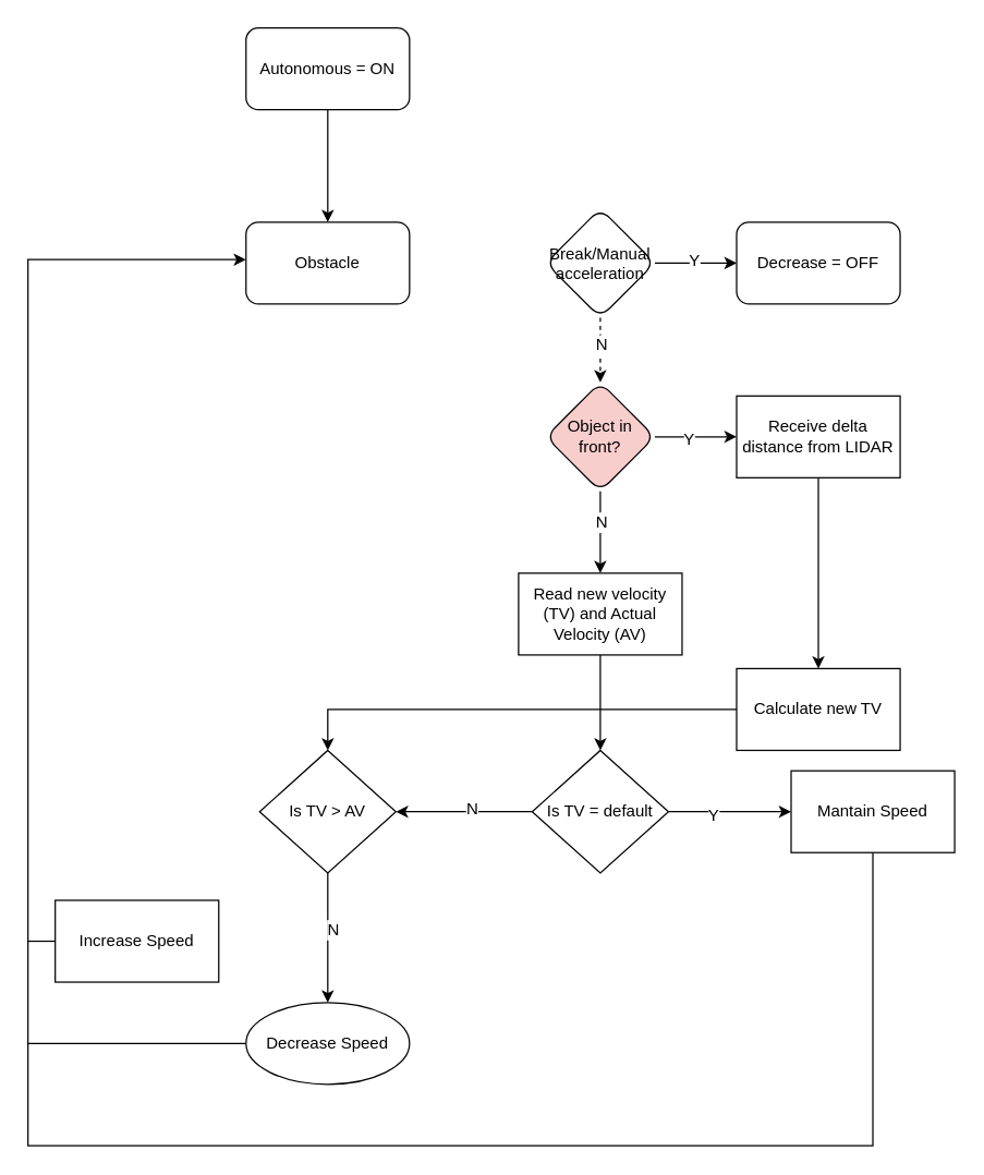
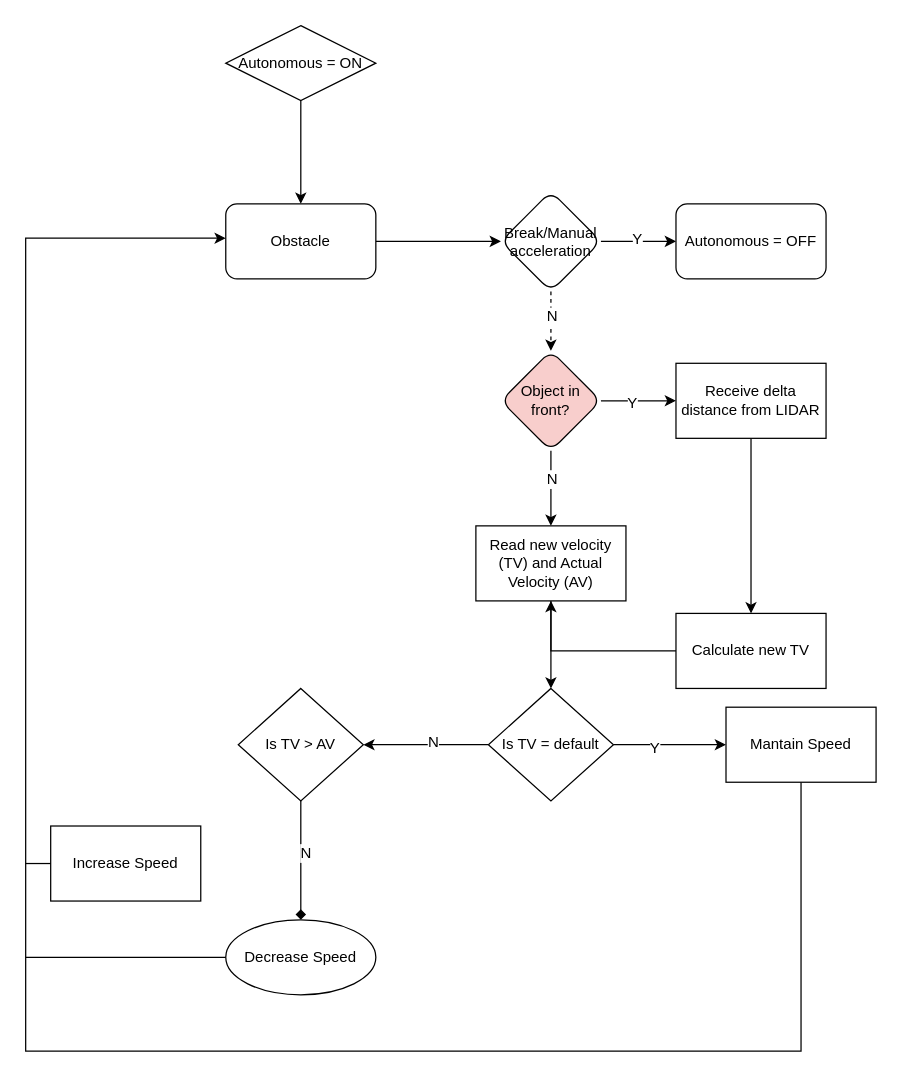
  <mxCell id="0" />
  <mxCell id="1" parent="0" />
  <mxCell id="2" value="" style="edgeStyle=orthogonalEdgeStyle;rounded=0;orthogonalLoop=1;jettySize=auto;html=1;fontFamily=Helvetica;fontSize=12;fontColor=default;" parent="1" source="3" target="5" edge="1"><mxGeometry relative="1" as="geometry" /></mxCell>
- <mxCell id="3" value="Autonomous = ON" style="rounded=1;whiteSpace=wrap;html=1;shadow=0;glass=0;strokeColor=default;strokeWidth=1;align=center;verticalAlign=middle;fontFamily=Helvetica;fontSize=12;fontColor=default;fillColor=default;" parent="1" vertex="1"><mxGeometry x="180" y="20" width="120" height="60" as="geometry" /></mxCell>
+ <mxCell id="3" value="Autonomous = ON" style="rhombus;whiteSpace=wrap;html=1;shadow=0;glass=0;strokeColor=default;strokeWidth=1;align=center;verticalAlign=middle;fontFamily=Helvetica;fontSize=12;fontColor=default;fillColor=default;" parent="1" vertex="1"><mxGeometry x="180" y="20" width="120" height="60" as="geometry" /></mxCell>
+ <mxCell id="4" value="" style="edgeStyle=orthogonalEdgeStyle;rounded=0;orthogonalLoop=1;jettySize=auto;html=1;fontFamily=Helvetica;fontSize=12;fontColor=default;" parent="1" source="5" target="10" edge="1"><mxGeometry relative="1" as="geometry" /></mxCell>
  <mxCell id="5" value="Obstacle" style="whiteSpace=wrap;html=1;rounded=1;shadow=0;glass=0;strokeWidth=1;" parent="1" vertex="1"><mxGeometry x="180" y="162.5" width="120" height="60" as="geometry" /></mxCell>
  <mxCell id="6" value="" style="edgeStyle=orthogonalEdgeStyle;rounded=0;orthogonalLoop=1;jettySize=auto;html=1;fontFamily=Helvetica;fontSize=12;fontColor=default;" parent="1" source="10" target="11" edge="1"><mxGeometry relative="1" as="geometry" /></mxCell>
  <mxCell id="7" value="Y" style="edgeLabel;html=1;align=center;verticalAlign=middle;resizable=0;points=[];rounded=1;shadow=0;glass=0;strokeColor=default;strokeWidth=1;fontFamily=Helvetica;fontSize=12;fontColor=default;fillColor=default;" parent="6" vertex="1" connectable="0"><mxGeometry x="-0.051" y="-4" relative="1" as="geometry"><mxPoint y="-6" as="offset" /></mxGeometry></mxCell>
  <mxCell id="8" value="" style="edgeStyle=orthogonalEdgeStyle;rounded=0;orthogonalLoop=1;jettySize=auto;html=1;fontFamily=Helvetica;fontSize=12;fontColor=default;dashed=1;" parent="1" source="10" target="16" edge="1"><mxGeometry relative="1" as="geometry" /></mxCell>
  <mxCell id="9" value="N" style="edgeLabel;html=1;align=center;verticalAlign=middle;resizable=0;points=[];rounded=1;shadow=0;glass=0;strokeColor=default;strokeWidth=1;fontFamily=Helvetica;fontSize=12;fontColor=default;fillColor=default;" parent="8" vertex="1" connectable="0"><mxGeometry x="-0.16" relative="1" as="geometry"><mxPoint as="offset" /></mxGeometry></mxCell>
  <mxCell id="10" value="Break/Manual acceleration" style="rhombus;whiteSpace=wrap;html=1;rounded=1;shadow=0;glass=0;strokeWidth=1;" parent="1" vertex="1"><mxGeometry x="400" y="152.5" width="80" height="80" as="geometry" /></mxCell>
- <mxCell id="11" value="Decrease = OFF" style="whiteSpace=wrap;html=1;rounded=1;shadow=0;glass=0;strokeWidth=1;" parent="1" vertex="1"><mxGeometry x="540" y="162.5" width="120" height="60" as="geometry" /></mxCell>
+ <mxCell id="11" value="Autonomous = OFF" style="whiteSpace=wrap;html=1;rounded=1;shadow=0;glass=0;strokeWidth=1;" parent="1" vertex="1"><mxGeometry x="540" y="162.5" width="120" height="60" as="geometry" /></mxCell>
  <mxCell id="12" value="" style="edgeStyle=orthogonalEdgeStyle;rounded=0;orthogonalLoop=1;jettySize=auto;html=1;fontFamily=Helvetica;fontSize=12;fontColor=default;" parent="1" source="16" target="18" edge="1"><mxGeometry relative="1" as="geometry" /></mxCell>
  <mxCell id="13" value="Y" style="edgeLabel;html=1;align=center;verticalAlign=middle;resizable=0;points=[];rounded=1;shadow=0;glass=0;strokeColor=default;strokeWidth=1;fontFamily=Helvetica;fontSize=12;fontColor=default;fillColor=default;" parent="12" vertex="1" connectable="0"><mxGeometry x="-0.208" y="-1" relative="1" as="geometry"><mxPoint as="offset" /></mxGeometry></mxCell>
  <mxCell id="14" value="" style="edgeStyle=orthogonalEdgeStyle;rounded=0;orthogonalLoop=1;jettySize=auto;html=1;fontFamily=Helvetica;fontSize=12;fontColor=default;" parent="1" source="16" target="20" edge="1"><mxGeometry relative="1" as="geometry" /></mxCell>
  <mxCell id="15" value="N" style="edgeLabel;html=1;align=center;verticalAlign=middle;resizable=0;points=[];rounded=1;shadow=0;glass=0;strokeColor=default;strokeWidth=1;fontFamily=Helvetica;fontSize=12;fontColor=default;fillColor=default;" parent="14" vertex="1" connectable="0"><mxGeometry x="-0.279" relative="1" as="geometry"><mxPoint as="offset" /></mxGeometry></mxCell>
  <mxCell id="16" value="Object in&lt;div&gt;front?&lt;/div&gt;" style="rhombus;whiteSpace=wrap;html=1;rounded=1;shadow=0;glass=0;strokeWidth=1;fillColor=#f8cecc;" parent="1" vertex="1"><mxGeometry x="400" y="280" width="80" height="80" as="geometry" /></mxCell>
  <mxCell id="17" value="" style="edgeStyle=orthogonalEdgeStyle;rounded=0;orthogonalLoop=1;jettySize=auto;html=1;fontFamily=Helvetica;fontSize=12;fontColor=default;" parent="1" source="18" target="34" edge="1"><mxGeometry relative="1" as="geometry" /></mxCell>
  <mxCell id="18" value="Receive delta distance from LIDAR" style="whiteSpace=wrap;html=1;rounded=0;shadow=0;glass=0;strokeWidth=1;direction=west;" parent="1" vertex="1"><mxGeometry x="540" y="290" width="120" height="60" as="geometry" /></mxCell>
  <mxCell id="19" value="" style="edgeStyle=orthogonalEdgeStyle;rounded=0;orthogonalLoop=1;jettySize=auto;html=1;fontFamily=Helvetica;fontSize=12;fontColor=default;" parent="1" source="20" target="25" edge="1"><mxGeometry relative="1" as="geometry" /></mxCell>
  <mxCell id="20" value="Read new velocity (TV) and Actual Velocity (AV)" style="whiteSpace=wrap;html=1;rounded=0;shadow=0;glass=0;strokeWidth=1;" parent="1" vertex="1"><mxGeometry x="380" y="420" width="120" height="60" as="geometry" /></mxCell>
  <mxCell id="21" value="" style="edgeStyle=orthogonalEdgeStyle;rounded=0;orthogonalLoop=1;jettySize=auto;html=1;fontFamily=Helvetica;fontSize=12;fontColor=default;" parent="1" source="25" target="27" edge="1"><mxGeometry relative="1" as="geometry" /></mxCell>
  <mxCell id="22" value="Y" style="edgeLabel;html=1;align=center;verticalAlign=middle;resizable=0;points=[];rounded=1;shadow=0;glass=0;strokeColor=default;strokeWidth=1;fontFamily=Helvetica;fontSize=12;fontColor=default;fillColor=default;" parent="21" vertex="1" connectable="0"><mxGeometry x="-0.291" y="-2" relative="1" as="geometry"><mxPoint as="offset" /></mxGeometry></mxCell>
  <mxCell id="23" value="" style="edgeStyle=orthogonalEdgeStyle;rounded=0;orthogonalLoop=1;jettySize=auto;html=1;fontFamily=Helvetica;fontSize=12;fontColor=default;" parent="1" source="25" target="30" edge="1"><mxGeometry relative="1" as="geometry" /></mxCell>
  <mxCell id="24" value="N" style="edgeLabel;html=1;align=center;verticalAlign=middle;resizable=0;points=[];rounded=1;shadow=0;glass=0;strokeColor=default;strokeWidth=1;fontFamily=Helvetica;fontSize=12;fontColor=default;fillColor=default;" parent="23" vertex="1" connectable="0"><mxGeometry x="-0.099" y="-3" relative="1" as="geometry"><mxPoint as="offset" /></mxGeometry></mxCell>
  <mxCell id="25" value="Is TV = default" style="rhombus;whiteSpace=wrap;html=1;rounded=0;shadow=0;glass=0;strokeWidth=1;" parent="1" vertex="1"><mxGeometry x="390" y="550" width="100" height="90" as="geometry" /></mxCell>
  <mxCell id="26" style="edgeStyle=orthogonalEdgeStyle;rounded=0;orthogonalLoop=1;jettySize=auto;html=1;fontFamily=Helvetica;fontSize=12;fontColor=default;" parent="1" source="27" edge="1"><mxGeometry relative="1" as="geometry"><mxPoint x="180" y="190" as="targetPoint" /><Array as="points"><mxPoint x="640" y="840" /><mxPoint x="20" y="840" /><mxPoint x="20" y="190" /></Array></mxGeometry></mxCell>
  <mxCell id="27" value="Mantain Speed" style="whiteSpace=wrap;html=1;rounded=0;shadow=0;glass=0;strokeWidth=1;" parent="1" vertex="1"><mxGeometry x="580" y="565" width="120" height="60" as="geometry" /></mxCell>
- <mxCell id="28" value="" style="edgeStyle=orthogonalEdgeStyle;rounded=0;orthogonalLoop=1;jettySize=auto;html=1;fontFamily=Helvetica;fontSize=12;fontColor=default;" parent="1" source="30" target="32" edge="1"><mxGeometry relative="1" as="geometry" /></mxCell>
+ <mxCell id="28" value="" style="edgeStyle=orthogonalEdgeStyle;rounded=0;orthogonalLoop=1;jettySize=auto;html=1;fontFamily=Helvetica;fontSize=12;fontColor=default;endArrow=diamond;" parent="1" source="30" target="32" edge="1"><mxGeometry relative="1" as="geometry" /></mxCell>
  <mxCell id="29" value="N" style="edgeLabel;html=1;align=center;verticalAlign=middle;resizable=0;points=[];rounded=1;shadow=0;glass=0;strokeColor=default;strokeWidth=1;fontFamily=Helvetica;fontSize=12;fontColor=default;fillColor=default;" parent="28" vertex="1" connectable="0"><mxGeometry x="-0.128" y="3" relative="1" as="geometry"><mxPoint as="offset" /></mxGeometry></mxCell>
  <mxCell id="30" value="Is TV &amp;gt; AV" style="rhombus;whiteSpace=wrap;html=1;rounded=0;shadow=0;glass=0;strokeWidth=1;" parent="1" vertex="1"><mxGeometry x="190" y="550" width="100" height="90" as="geometry" /></mxCell>
  <mxCell id="31" value="Increase Speed" style="whiteSpace=wrap;html=1;rounded=0;shadow=0;glass=0;strokeWidth=1;" parent="1" vertex="1"><mxGeometry x="40" y="660" width="120" height="60" as="geometry" /></mxCell>
  <mxCell id="32" value="Decrease Speed" style="ellipse;whiteSpace=wrap;html=1;shadow=0;glass=0;strokeWidth=1;" parent="1" vertex="1"><mxGeometry x="180" y="735" width="120" height="60" as="geometry" /></mxCell>
- <mxCell id="33" style="edgeStyle=orthogonalEdgeStyle;rounded=0;orthogonalLoop=1;jettySize=auto;html=1;entryX=0.5;entryY=0;entryDx=0;entryDy=0;fontFamily=Helvetica;fontSize=12;fontColor=default;" parent="1" source="34" target="30" edge="1"><mxGeometry relative="1" as="geometry" /></mxCell>
+ <mxCell id="33" style="edgeStyle=orthogonalEdgeStyle;rounded=0;orthogonalLoop=1;jettySize=auto;html=1;fontFamily=Helvetica;fontSize=12;fontColor=default;" parent="1" source="34" target="20" edge="1"><mxGeometry relative="1" as="geometry" /></mxCell>
  <mxCell id="34" value="Calculate new TV" style="whiteSpace=wrap;html=1;rounded=0;shadow=0;glass=0;strokeWidth=1;" parent="1" vertex="1"><mxGeometry x="540" y="490" width="120" height="60" as="geometry" /></mxCell>
  <mxCell id="35" value="" style="endArrow=none;html=1;rounded=0;fontFamily=Helvetica;fontSize=12;fontColor=default;exitX=0;exitY=0.5;exitDx=0;exitDy=0;" parent="1" source="32" edge="1"><mxGeometry width="50" height="50" relative="1" as="geometry"><mxPoint x="310" y="560" as="sourcePoint" /><mxPoint x="20" y="765" as="targetPoint" /></mxGeometry></mxCell>
  <mxCell id="36" value="" style="endArrow=none;html=1;rounded=0;fontFamily=Helvetica;fontSize=12;fontColor=default;exitX=0;exitY=0.5;exitDx=0;exitDy=0;" parent="1" source="31" edge="1"><mxGeometry width="50" height="50" relative="1" as="geometry"><mxPoint x="310" y="560" as="sourcePoint" /><mxPoint x="20" y="690" as="targetPoint" /></mxGeometry></mxCell>
